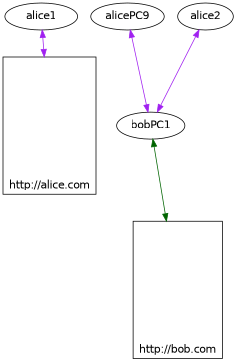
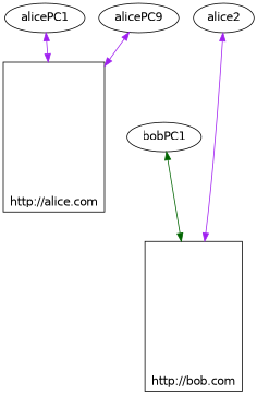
  digraph {
    fontname="DejaVu Sans"
    node [fontname="DejaVu Sans"]
    edge [color=purple dir=both fontname="DejaVu Sans"]
    n1 [label="\l\l\l\l\l\l\l\l\l\lhttp://alice.com" shape=rectangle]
    n2 [label="\l\l\l\l\l\l\l\l\l\lhttp://bob.com" shape=rectangle]
    bobPC1
    n4 [label=alice2]
-   alicePC1 [label=alice1]
+   alicePC1
    n6 [label=alicePC9]
    bobPC1 -> n2 [color=darkgreen]
-   n4 -> bobPC1
+   n4 -> n2
    alicePC1 -> n1
-   n6 -> bobPC1
+   n6 -> n1
  }
